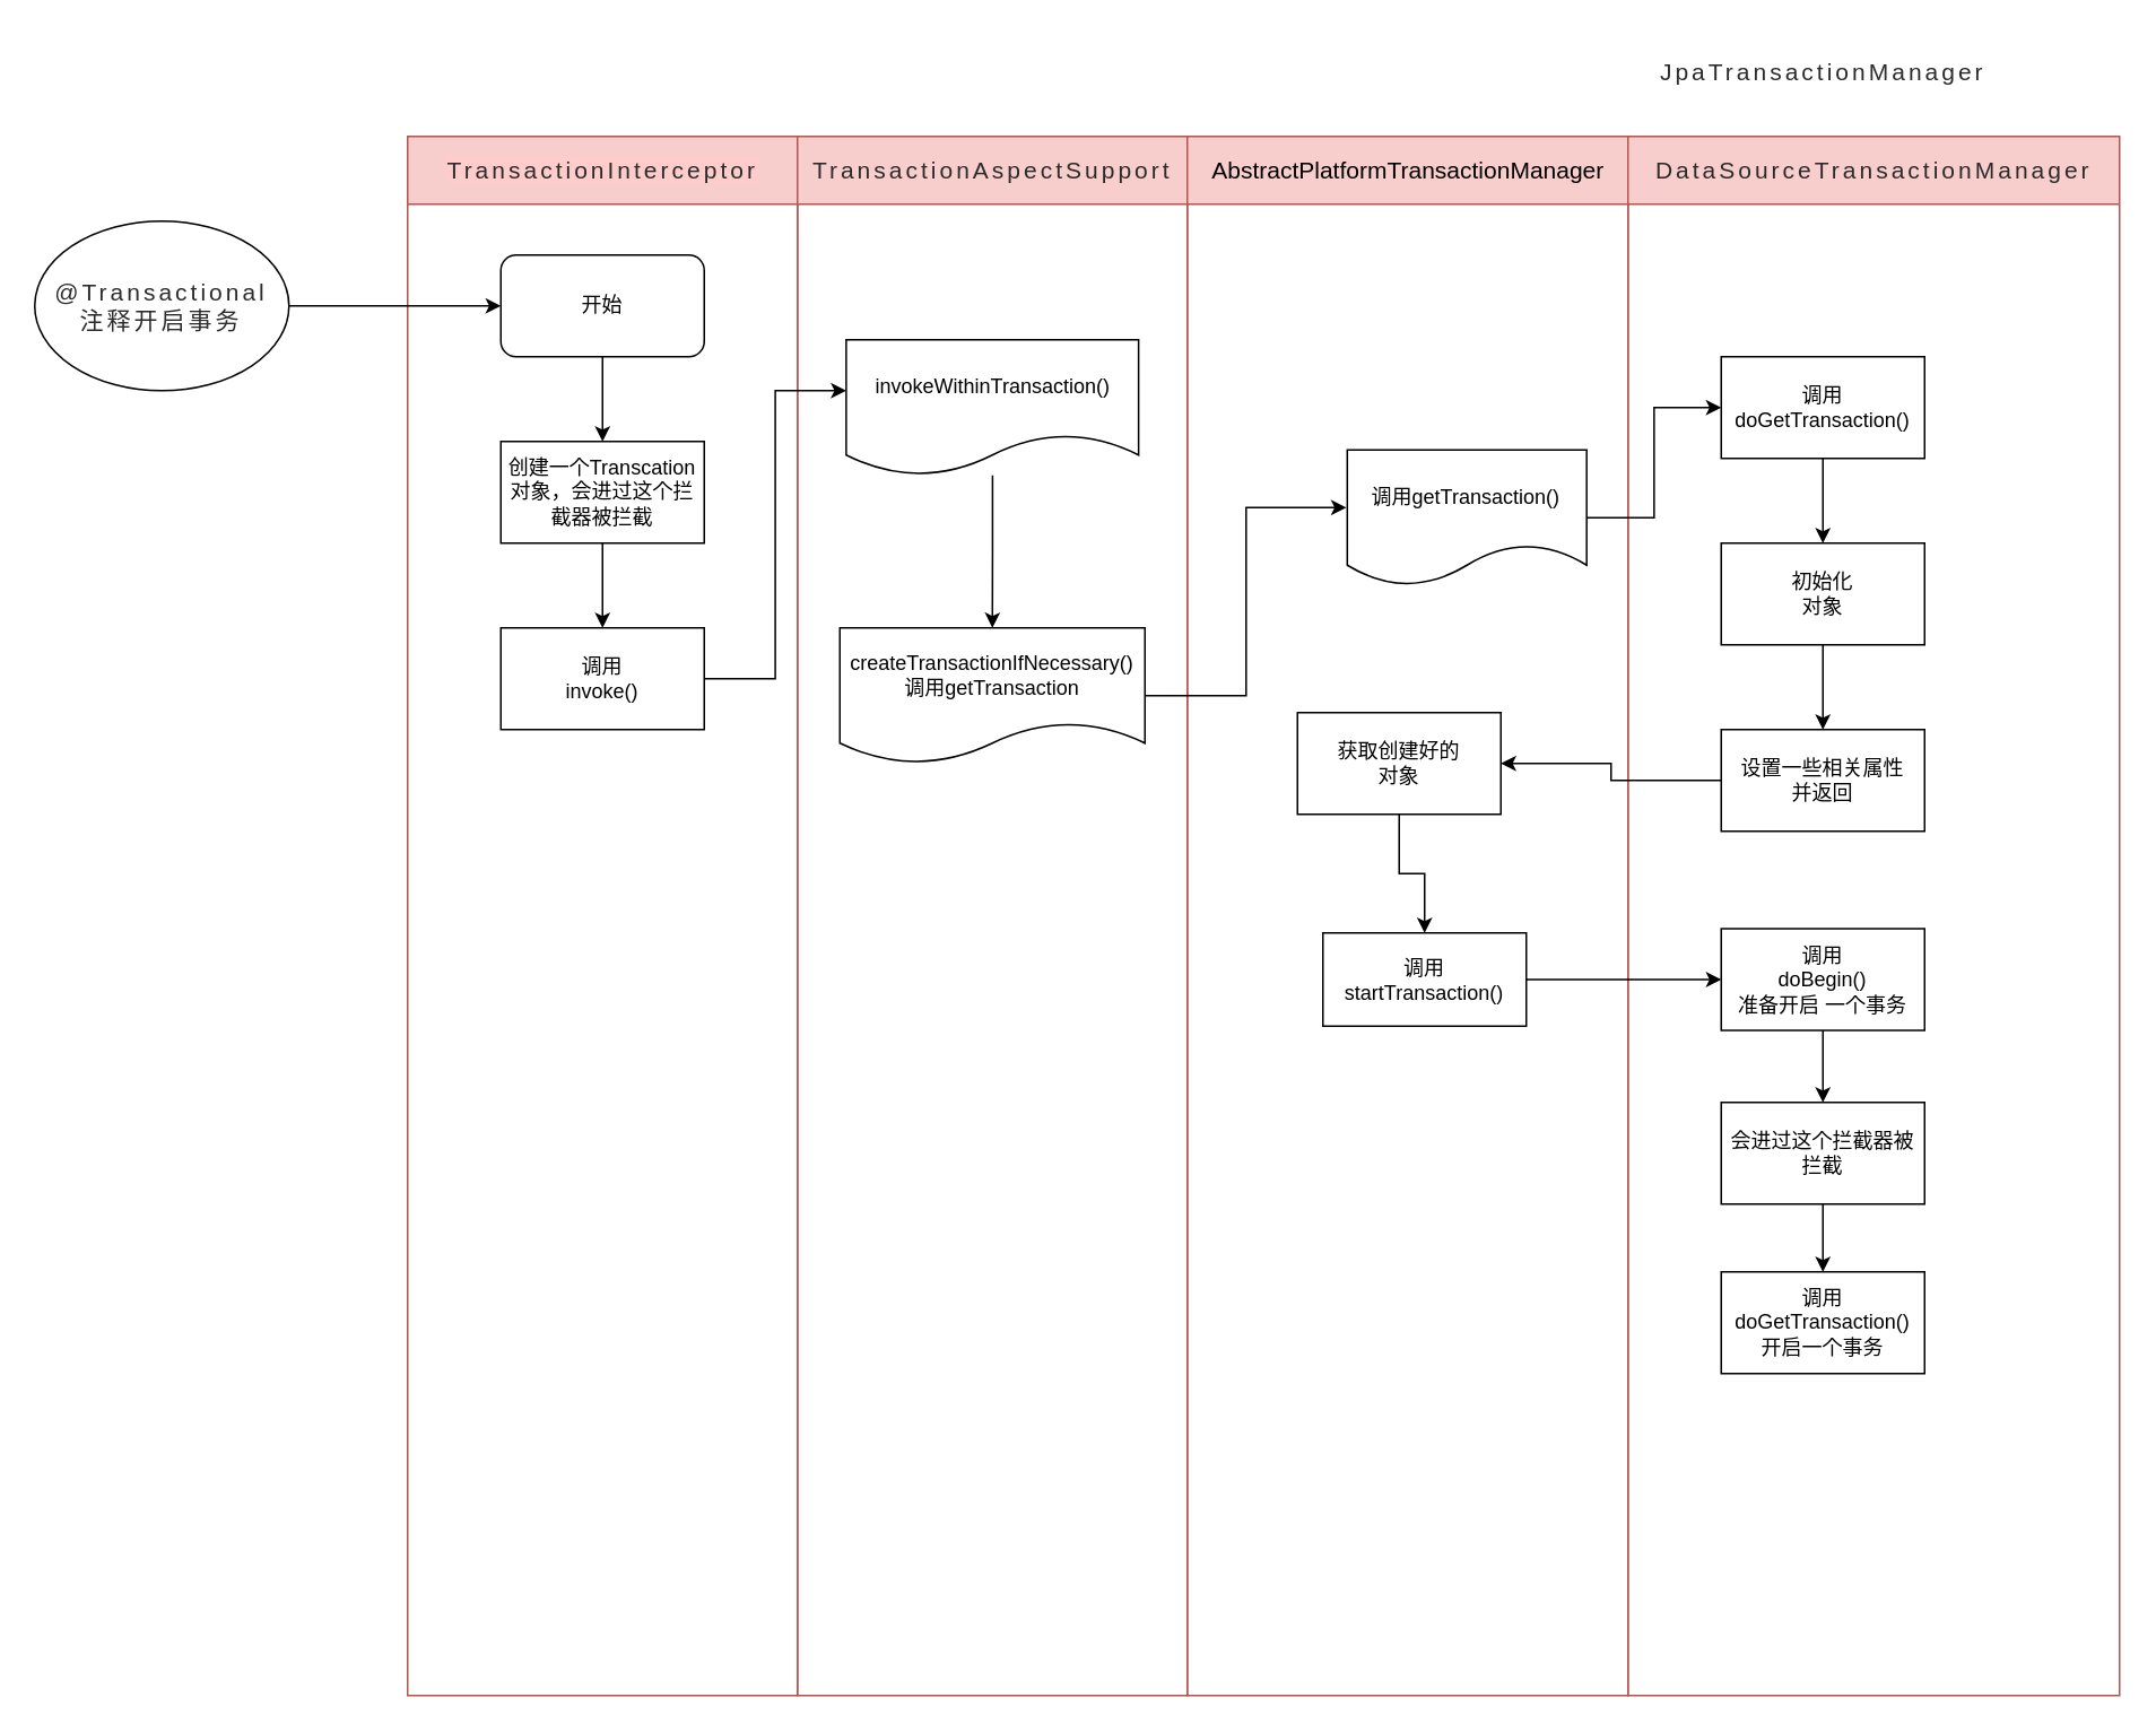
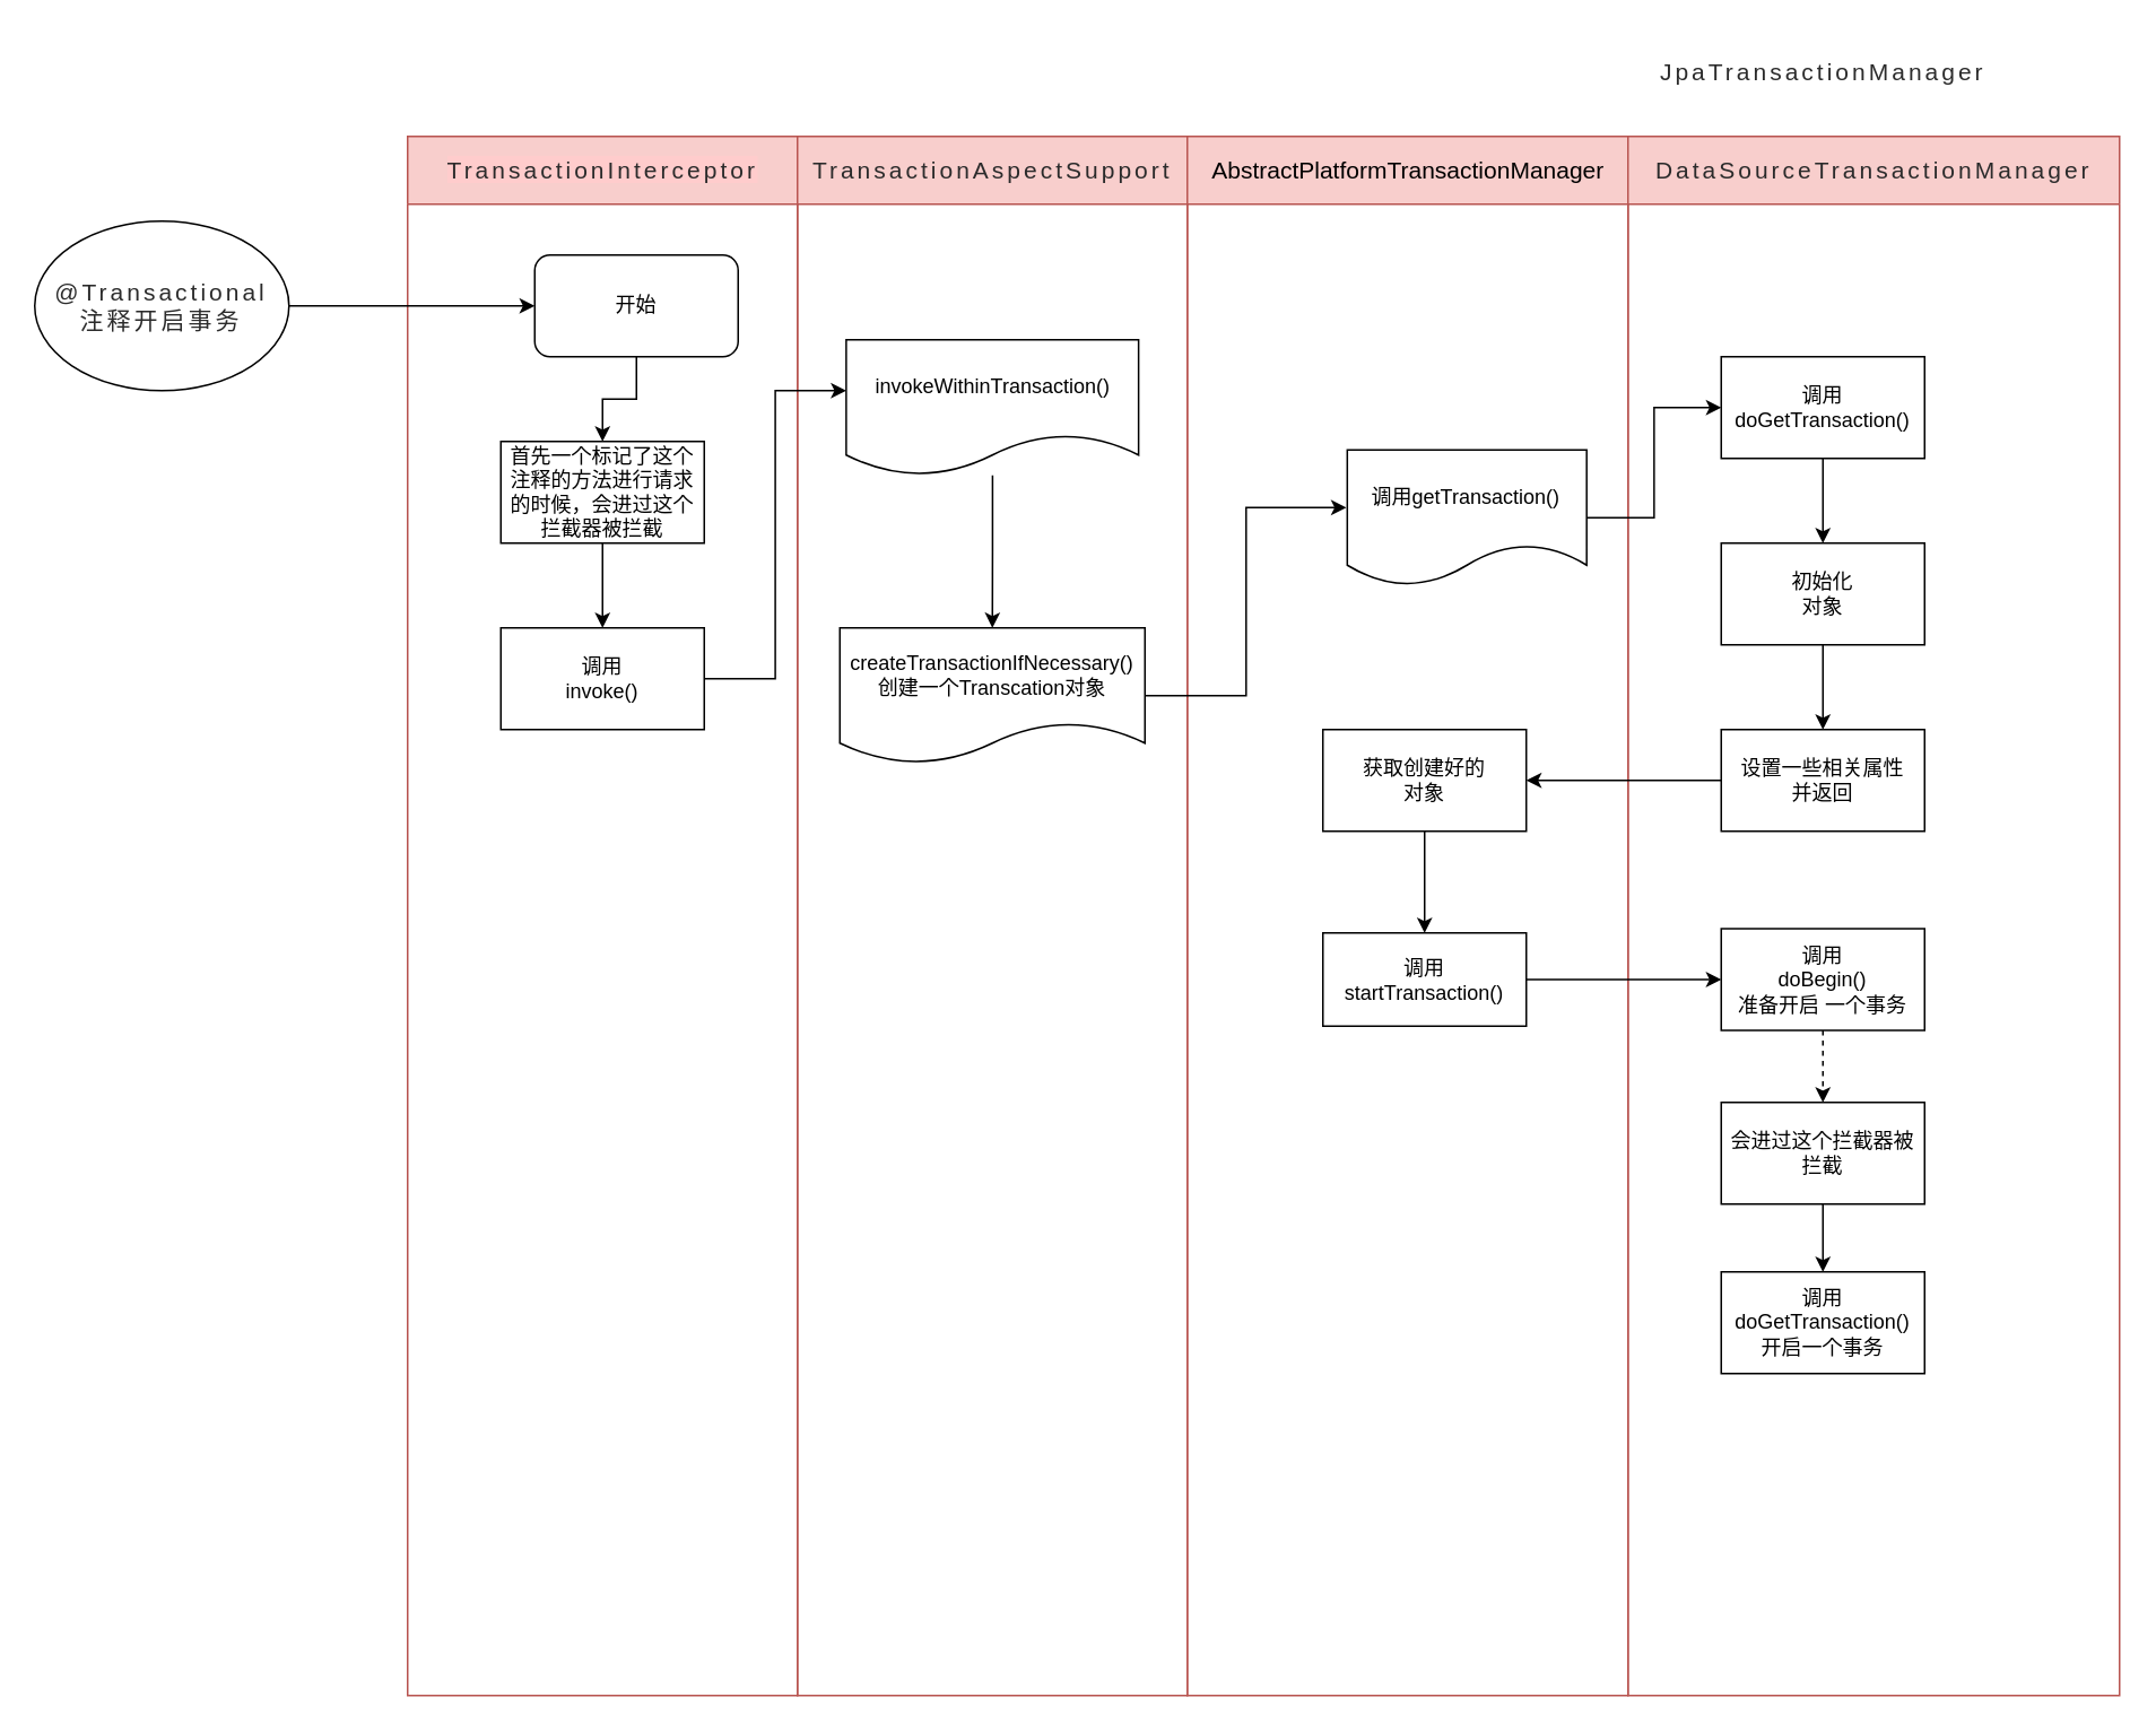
  <mxCell id="0" />
  <mxCell id="1" parent="0" />
  <mxCell id="2" value="&lt;span style=&quot;color: rgb(43 , 43 , 43) ; font-size: 14px ; font-weight: 400 ; letter-spacing: 2px ; word-spacing: 2px ; background-color: rgb(255 , 204 , 204)&quot;&gt;TransactionInterceptor&lt;/span&gt;" style="swimlane;html=1;startSize=40;fillColor=#f8cecc;strokeColor=#b85450;" vertex="1" parent="1"><mxGeometry x="240" y="80" width="230" height="920" as="geometry" /></mxCell>
  <mxCell id="3" style="edgeStyle=orthogonalEdgeStyle;rounded=0;orthogonalLoop=1;jettySize=auto;html=1;entryX=0.5;entryY=0;entryDx=0;entryDy=0;" edge="1" parent="2" source="4" target="6"><mxGeometry relative="1" as="geometry" /></mxCell>
- <mxCell id="4" value="开始" style="rounded=1;whiteSpace=wrap;html=1;" vertex="1" parent="2"><mxGeometry x="55" y="70" width="120" height="60" as="geometry" /></mxCell>
+ <mxCell id="4" value="开始" style="rounded=1;whiteSpace=wrap;html=1;" vertex="1" parent="2"><mxGeometry x="75" y="70" width="120" height="60" as="geometry" /></mxCell>
  <mxCell id="5" style="edgeStyle=orthogonalEdgeStyle;rounded=0;orthogonalLoop=1;jettySize=auto;html=1;" edge="1" parent="2" source="6" target="7"><mxGeometry relative="1" as="geometry" /></mxCell>
- <mxCell id="6" value="创建一个Transcation对象，会进过这个拦截器被拦截" style="rounded=0;whiteSpace=wrap;html=1;" vertex="1" parent="2"><mxGeometry x="55" y="180" width="120" height="60" as="geometry" /></mxCell>
+ <mxCell id="6" value="首先一个标记了这个注释的方法进行请求的时候，会进过这个拦截器被拦截" style="rounded=0;whiteSpace=wrap;html=1;" vertex="1" parent="2"><mxGeometry x="55" y="180" width="120" height="60" as="geometry" /></mxCell>
  <mxCell id="7" value="调用&lt;br&gt;invoke()" style="rounded=0;whiteSpace=wrap;html=1;" vertex="1" parent="2"><mxGeometry x="55" y="290" width="120" height="60" as="geometry" /></mxCell>
  <mxCell id="8" style="edgeStyle=orthogonalEdgeStyle;rounded=0;orthogonalLoop=1;jettySize=auto;html=1;entryX=0;entryY=0.5;entryDx=0;entryDy=0;" edge="1" parent="1" source="9" target="4"><mxGeometry relative="1" as="geometry" /></mxCell>
  <mxCell id="9" value="&lt;span style=&quot;color: rgb(43 , 43 , 43) ; font-family: , , &amp;#34;blinkmacsystemfont&amp;#34; , &amp;#34;helvetica neue&amp;#34; , &amp;#34;pingfang sc&amp;#34; , &amp;#34;hiragino sans gb&amp;#34; , &amp;#34;microsoft yahei&amp;#34; , &amp;#34;arial&amp;#34; , sans-serif ; font-size: 14px ; letter-spacing: 2px ; word-spacing: 2px ; background-color: rgb(255 , 255 , 255)&quot;&gt;@Transactional&lt;br&gt;注释开启事务&lt;/span&gt;" style="ellipse;whiteSpace=wrap;html=1;" vertex="1" parent="1"><mxGeometry x="20" y="130" width="150" height="100" as="geometry" /></mxCell>
  <mxCell id="10" value="&lt;font color=&quot;#2b2b2b&quot;&gt;&lt;span style=&quot;font-size: 14px ; font-weight: 400 ; letter-spacing: 2px ; word-spacing: 2px&quot;&gt;TransactionAspectSupport&lt;/span&gt;&lt;/font&gt;" style="swimlane;html=1;startSize=40;fillColor=#f8cecc;strokeColor=#b85450;" vertex="1" parent="1"><mxGeometry x="470" y="80" width="230" height="920" as="geometry" /></mxCell>
  <mxCell id="11" value="invokeWithinTransaction()" style="shape=document;whiteSpace=wrap;html=1;boundedLbl=1;" vertex="1" parent="10"><mxGeometry x="28.75" y="120" width="172.5" height="80" as="geometry" /></mxCell>
- <mxCell id="12" value="createTransactionIfNecessary()&lt;br&gt;调用getTransaction" style="shape=document;whiteSpace=wrap;html=1;boundedLbl=1;" vertex="1" parent="10"><mxGeometry x="25" y="290" width="180" height="80" as="geometry" /></mxCell>
+ <mxCell id="12" value="createTransactionIfNecessary()&lt;br&gt;创建一个Transcation对象" style="shape=document;whiteSpace=wrap;html=1;boundedLbl=1;" vertex="1" parent="10"><mxGeometry x="25" y="290" width="180" height="80" as="geometry" /></mxCell>
  <mxCell id="13" style="edgeStyle=orthogonalEdgeStyle;rounded=0;orthogonalLoop=1;jettySize=auto;html=1;" edge="1" parent="10" source="11" target="12"><mxGeometry relative="1" as="geometry"><mxPoint x="-234.9" y="280" as="sourcePoint" /><mxPoint x="-235" y="490" as="targetPoint" /></mxGeometry></mxCell>
  <mxCell id="14" style="edgeStyle=orthogonalEdgeStyle;rounded=0;orthogonalLoop=1;jettySize=auto;html=1;entryX=0;entryY=0.375;entryDx=0;entryDy=0;entryPerimeter=0;" edge="1" parent="1" source="7" target="11"><mxGeometry relative="1" as="geometry" /></mxCell>
  <mxCell id="15" value="&lt;span style=&quot;font-weight: normal&quot;&gt;&lt;font style=&quot;font-size: 14px&quot;&gt;AbstractPlatformTransactionManager&lt;/font&gt;&lt;/span&gt;" style="swimlane;html=1;startSize=40;fillColor=#f8cecc;strokeColor=#b85450;" vertex="1" parent="1"><mxGeometry x="700" y="80" width="260" height="920" as="geometry" /></mxCell>
  <mxCell id="16" value="调用getTransaction()" style="shape=document;whiteSpace=wrap;html=1;boundedLbl=1;" vertex="1" parent="15"><mxGeometry x="94.37" y="185" width="141.25" height="80" as="geometry" /></mxCell>
  <mxCell id="17" style="edgeStyle=orthogonalEdgeStyle;rounded=0;orthogonalLoop=1;jettySize=auto;html=1;entryX=0.5;entryY=0;entryDx=0;entryDy=0;" edge="1" parent="15" source="18" target="19"><mxGeometry relative="1" as="geometry" /></mxCell>
- <mxCell id="18" value="获取创建好的&lt;br&gt;对象" style="rounded=0;whiteSpace=wrap;html=1;" vertex="1" parent="15"><mxGeometry x="64.99" y="340" width="120" height="60" as="geometry" /></mxCell>
+ <mxCell id="18" value="获取创建好的&lt;br&gt;对象" style="rounded=0;whiteSpace=wrap;html=1;" vertex="1" parent="15"><mxGeometry x="79.99" y="350" width="120" height="60" as="geometry" /></mxCell>
  <mxCell id="19" value="调用&lt;br&gt;&lt;span&gt;&lt;font face=&quot;monospace&quot;&gt;&lt;font color=&quot;rgba(0, 0, 0, 0)&quot;&gt;&lt;span style=&quot;font-size: 0px&quot;&gt;startTransaction%3CmxGraphModel%3E%3Croot%3E%3CmxCell%20id%3D%220%22%2F%3E%3CmxCell%20id%3D%221%22%20parent%3D%220%22%2F%3E%3CmxCell%20id%3D%222%22%20value%3D%22%E8%B0%83%E7%94%A8%26lt%3Bbr%26gt%3BdoBegin()%26lt%3Bbr%26gt%3B%E5%87%86%E5%A4%87%E5%BC%80%E5%90%AF%26amp%3Bnbsp%3B%E4%B8%80%E4%B8%AA%E4%BA%8B%E5%8A%A1%22%20style%3D%22rounded%3D0%3BwhiteSpace%3Dwrap%3Bhtml%3D1%3B%22%20vertex%3D%221%22%20parent%3D%221%22%3E%3CmxGeometry%20x%3D%22-40.01%22%20y%3D%22720%22%20width%3D%22120%22%20height%3D%2260%22%20as%3D%22geometry%22%2F%3E%3C%2FmxCell%3E%3C%2Froot%3E%3C%2FmxGraphModel%3E&lt;/span&gt;&lt;/font&gt;&lt;font color=&quot;#ba0000&quot;&gt;&lt;span style=&quot;font-size: 0px&quot;&gt;startTransaction&lt;/span&gt;&lt;/font&gt;&lt;/font&gt;&lt;/span&gt;startTransaction()&lt;br&gt;" style="rounded=0;whiteSpace=wrap;html=1;" vertex="1" parent="15"><mxGeometry x="80" y="470" width="120" height="55" as="geometry" /></mxCell>
  <mxCell id="20" style="edgeStyle=orthogonalEdgeStyle;rounded=0;orthogonalLoop=1;jettySize=auto;html=1;entryX=-0.004;entryY=0.425;entryDx=0;entryDy=0;entryPerimeter=0;" edge="1" parent="1" source="12" target="16"><mxGeometry relative="1" as="geometry" /></mxCell>
  <mxCell id="21" value="&lt;p&gt;&lt;span style=&quot;font-size: 14px ; font-weight: 400 ; letter-spacing: 2px ; word-spacing: 2px ; color: rgb(43 , 43 , 43)&quot;&gt;DataSourceTransactionManager&lt;/span&gt;&lt;br&gt;&lt;/p&gt;" style="swimlane;html=1;startSize=40;fillColor=#f8cecc;strokeColor=#b85450;" vertex="1" parent="1"><mxGeometry x="960" y="80" width="290" height="920" as="geometry" /></mxCell>
  <mxCell id="22" style="edgeStyle=orthogonalEdgeStyle;rounded=0;orthogonalLoop=1;jettySize=auto;html=1;entryX=0.5;entryY=0;entryDx=0;entryDy=0;" edge="1" parent="21" source="23" target="26"><mxGeometry relative="1" as="geometry" /></mxCell>
  <mxCell id="23" value="调用&lt;br&gt;doGetTransaction()" style="rounded=0;whiteSpace=wrap;html=1;" vertex="1" parent="21"><mxGeometry x="55" y="130" width="120" height="60" as="geometry" /></mxCell>
  <mxCell id="24" value="设置一些相关属性&lt;br&gt;并返回" style="rounded=0;whiteSpace=wrap;html=1;" vertex="1" parent="21"><mxGeometry x="55" y="350" width="120" height="60" as="geometry" /></mxCell>
  <mxCell id="25" style="edgeStyle=orthogonalEdgeStyle;rounded=0;orthogonalLoop=1;jettySize=auto;html=1;entryX=0.5;entryY=0;entryDx=0;entryDy=0;" edge="1" parent="21" source="26" target="24"><mxGeometry relative="1" as="geometry" /></mxCell>
  <mxCell id="26" value="初始化&lt;br&gt;对象" style="rounded=0;whiteSpace=wrap;html=1;" vertex="1" parent="21"><mxGeometry x="55" y="240" width="120" height="60" as="geometry" /></mxCell>
- <mxCell id="27" style="edgeStyle=orthogonalEdgeStyle;rounded=0;orthogonalLoop=1;jettySize=auto;html=1;entryX=0.5;entryY=0;entryDx=0;entryDy=0;" edge="1" parent="21" source="28" target="31"><mxGeometry relative="1" as="geometry" /></mxCell>
+ <mxCell id="27" style="edgeStyle=orthogonalEdgeStyle;rounded=0;orthogonalLoop=1;jettySize=auto;html=1;entryX=0.5;entryY=0;entryDx=0;entryDy=0;dashed=1;" edge="1" parent="21" source="28" target="31"><mxGeometry relative="1" as="geometry" /></mxCell>
  <mxCell id="28" value="调用&lt;br&gt;doBegin()&lt;br&gt;准备开启&amp;nbsp;一个事务" style="rounded=0;whiteSpace=wrap;html=1;" vertex="1" parent="21"><mxGeometry x="55" y="467.5" width="120" height="60" as="geometry" /></mxCell>
  <mxCell id="29" value="调用&lt;br&gt;doGetTransaction()&lt;br&gt;开启一个事务" style="rounded=0;whiteSpace=wrap;html=1;" vertex="1" parent="21"><mxGeometry x="55" y="670" width="120" height="60" as="geometry" /></mxCell>
  <mxCell id="30" style="edgeStyle=orthogonalEdgeStyle;rounded=0;orthogonalLoop=1;jettySize=auto;html=1;entryX=0.5;entryY=0;entryDx=0;entryDy=0;" edge="1" parent="21" source="31" target="29"><mxGeometry relative="1" as="geometry" /></mxCell>
  <mxCell id="31" value="会进过这个拦截器被拦截" style="rounded=0;whiteSpace=wrap;html=1;" vertex="1" parent="21"><mxGeometry x="55" y="570" width="120" height="60" as="geometry" /></mxCell>
  <mxCell id="32" style="edgeStyle=orthogonalEdgeStyle;rounded=0;orthogonalLoop=1;jettySize=auto;html=1;entryX=0;entryY=0.5;entryDx=0;entryDy=0;" edge="1" parent="1" source="16" target="23"><mxGeometry relative="1" as="geometry" /></mxCell>
  <mxCell id="33" style="edgeStyle=orthogonalEdgeStyle;rounded=0;orthogonalLoop=1;jettySize=auto;html=1;entryX=1;entryY=0.5;entryDx=0;entryDy=0;" edge="1" parent="1" source="24" target="18"><mxGeometry relative="1" as="geometry" /></mxCell>
  <mxCell id="34" style="edgeStyle=orthogonalEdgeStyle;rounded=0;orthogonalLoop=1;jettySize=auto;html=1;entryX=0;entryY=0.5;entryDx=0;entryDy=0;" edge="1" parent="1" source="19" target="28"><mxGeometry relative="1" as="geometry" /></mxCell>
  <mxCell id="35" value="&lt;p style=&quot;font-weight: 700&quot;&gt;&lt;font color=&quot;#2b2b2b&quot;&gt;&lt;span style=&quot;font-size: 14px ; font-weight: 400 ; letter-spacing: 2px ; word-spacing: 2px&quot;&gt;JpaTransactionManager&lt;/span&gt;&lt;/font&gt;&lt;/p&gt;&lt;div&gt;&lt;font color=&quot;#2b2b2b&quot;&gt;&lt;span style=&quot;font-size: 14px ; font-weight: 400 ; letter-spacing: 2px ; word-spacing: 2px&quot;&gt;&lt;br&gt;&lt;/span&gt;&lt;/font&gt;&lt;/div&gt;" style="text;html=1;align=center;verticalAlign=middle;resizable=0;points=[];autosize=1;" vertex="1" parent="1"><mxGeometry x="970" y="20" width="210" height="60" as="geometry" /></mxCell>
